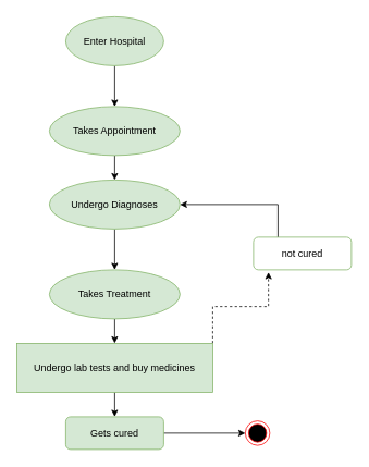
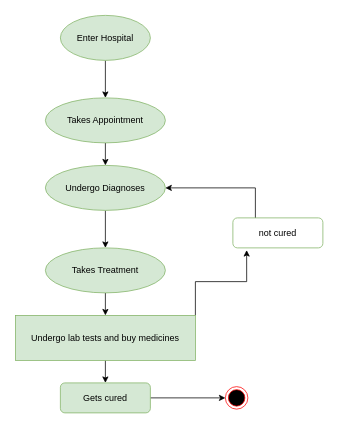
  <mxCell id="0" />
  <mxCell id="1" parent="0" />
  <mxCell id="2" style="edgeStyle=orthogonalEdgeStyle;rounded=0;orthogonalLoop=1;jettySize=auto;html=1;exitX=0.5;exitY=1;exitDx=0;exitDy=0;entryX=0.5;entryY=0;entryDx=0;entryDy=0;" edge="1" parent="1" source="3" target="5"><mxGeometry relative="1" as="geometry" /></mxCell>
  <mxCell id="3" value="Enter Hospital" style="ellipse;whiteSpace=wrap;html=1;fillColor=#d5e8d4;strokeColor=#82b366;" vertex="1" parent="1"><mxGeometry x="80" y="20" width="120" height="60" as="geometry" /></mxCell>
  <mxCell id="4" style="edgeStyle=orthogonalEdgeStyle;rounded=0;orthogonalLoop=1;jettySize=auto;html=1;exitX=0.5;exitY=1;exitDx=0;exitDy=0;entryX=0.5;entryY=0;entryDx=0;entryDy=0;" edge="1" parent="1" source="5" target="7"><mxGeometry relative="1" as="geometry" /></mxCell>
  <mxCell id="5" value="Takes Appointment" style="ellipse;whiteSpace=wrap;html=1;fillColor=#d5e8d4;strokeColor=#82b366;" vertex="1" parent="1"><mxGeometry x="60" y="130" width="160" height="60" as="geometry" /></mxCell>
  <mxCell id="6" value="" style="edgeStyle=orthogonalEdgeStyle;rounded=0;orthogonalLoop=1;jettySize=auto;html=1;" edge="1" parent="1" source="7" target="9"><mxGeometry relative="1" as="geometry" /></mxCell>
  <mxCell id="7" value="Undergo Diagnoses" style="ellipse;whiteSpace=wrap;html=1;fillColor=#d5e8d4;strokeColor=#82b366;" vertex="1" parent="1"><mxGeometry x="60" y="220" width="160" height="60" as="geometry" /></mxCell>
  <mxCell id="8" style="edgeStyle=orthogonalEdgeStyle;rounded=0;orthogonalLoop=1;jettySize=auto;html=1;exitX=0.5;exitY=1;exitDx=0;exitDy=0;entryX=0.5;entryY=0;entryDx=0;entryDy=0;" edge="1" parent="1" source="9" target="12"><mxGeometry relative="1" as="geometry" /></mxCell>
  <mxCell id="9" value="Takes Treatment" style="ellipse;whiteSpace=wrap;html=1;fillColor=#d5e8d4;strokeColor=#82b366;" vertex="1" parent="1"><mxGeometry x="60" y="330" width="160" height="60" as="geometry" /></mxCell>
- <mxCell id="10" style="edgeStyle=orthogonalEdgeStyle;rounded=0;orthogonalLoop=1;jettySize=auto;html=1;exitX=1;exitY=0;exitDx=0;exitDy=0;entryX=0.153;entryY=1.075;entryDx=0;entryDy=0;entryPerimeter=0;dashed=1;" edge="1" parent="1" source="12" target="16"><mxGeometry relative="1" as="geometry" /></mxCell>
+ <mxCell id="10" style="edgeStyle=orthogonalEdgeStyle;rounded=0;orthogonalLoop=1;jettySize=auto;html=1;exitX=1;exitY=0;exitDx=0;exitDy=0;entryX=0.153;entryY=1.075;entryDx=0;entryDy=0;entryPerimeter=0;" edge="1" parent="1" source="12" target="16"><mxGeometry relative="1" as="geometry" /></mxCell>
  <mxCell id="11" style="edgeStyle=orthogonalEdgeStyle;rounded=0;orthogonalLoop=1;jettySize=auto;html=1;exitX=0.5;exitY=1;exitDx=0;exitDy=0;entryX=0.5;entryY=0;entryDx=0;entryDy=0;" edge="1" parent="1" source="12" target="14"><mxGeometry relative="1" as="geometry" /></mxCell>
  <mxCell id="12" value="Undergo lab tests and buy medicines" style="whiteSpace=wrap;html=1;fillColor=#d5e8d4;strokeColor=#82b366;rounded=0;" vertex="1" parent="1"><mxGeometry x="20" y="420" width="240" height="60" as="geometry" /></mxCell>
  <mxCell id="13" style="edgeStyle=orthogonalEdgeStyle;rounded=0;orthogonalLoop=1;jettySize=auto;html=1;exitX=1;exitY=0.5;exitDx=0;exitDy=0;entryX=0;entryY=0.5;entryDx=0;entryDy=0;" edge="1" parent="1" source="14" target="17"><mxGeometry relative="1" as="geometry" /></mxCell>
  <mxCell id="14" value="Gets cured" style="rounded=1;whiteSpace=wrap;html=1;fillColor=#d5e8d4;strokeColor=#82b366;" vertex="1" parent="1"><mxGeometry x="80" y="510" width="120" height="40" as="geometry" /></mxCell>
  <mxCell id="15" style="edgeStyle=orthogonalEdgeStyle;rounded=0;orthogonalLoop=1;jettySize=auto;html=1;exitX=0.25;exitY=0;exitDx=0;exitDy=0;entryX=1;entryY=0.5;entryDx=0;entryDy=0;" edge="1" parent="1" source="16" target="7"><mxGeometry relative="1" as="geometry" /></mxCell>
  <mxCell id="16" value="not cured" style="rounded=1;whiteSpace=wrap;html=1;fillColor=#ffffff;strokeColor=#82b366;" vertex="1" parent="1"><mxGeometry x="310" y="290" width="120" height="40" as="geometry" /></mxCell>
  <mxCell id="17" value="" style="ellipse;html=1;shape=endState;fillColor=#000000;strokeColor=#ff0000;" vertex="1" parent="1"><mxGeometry x="300" y="515" width="30" height="30" as="geometry" /></mxCell>
